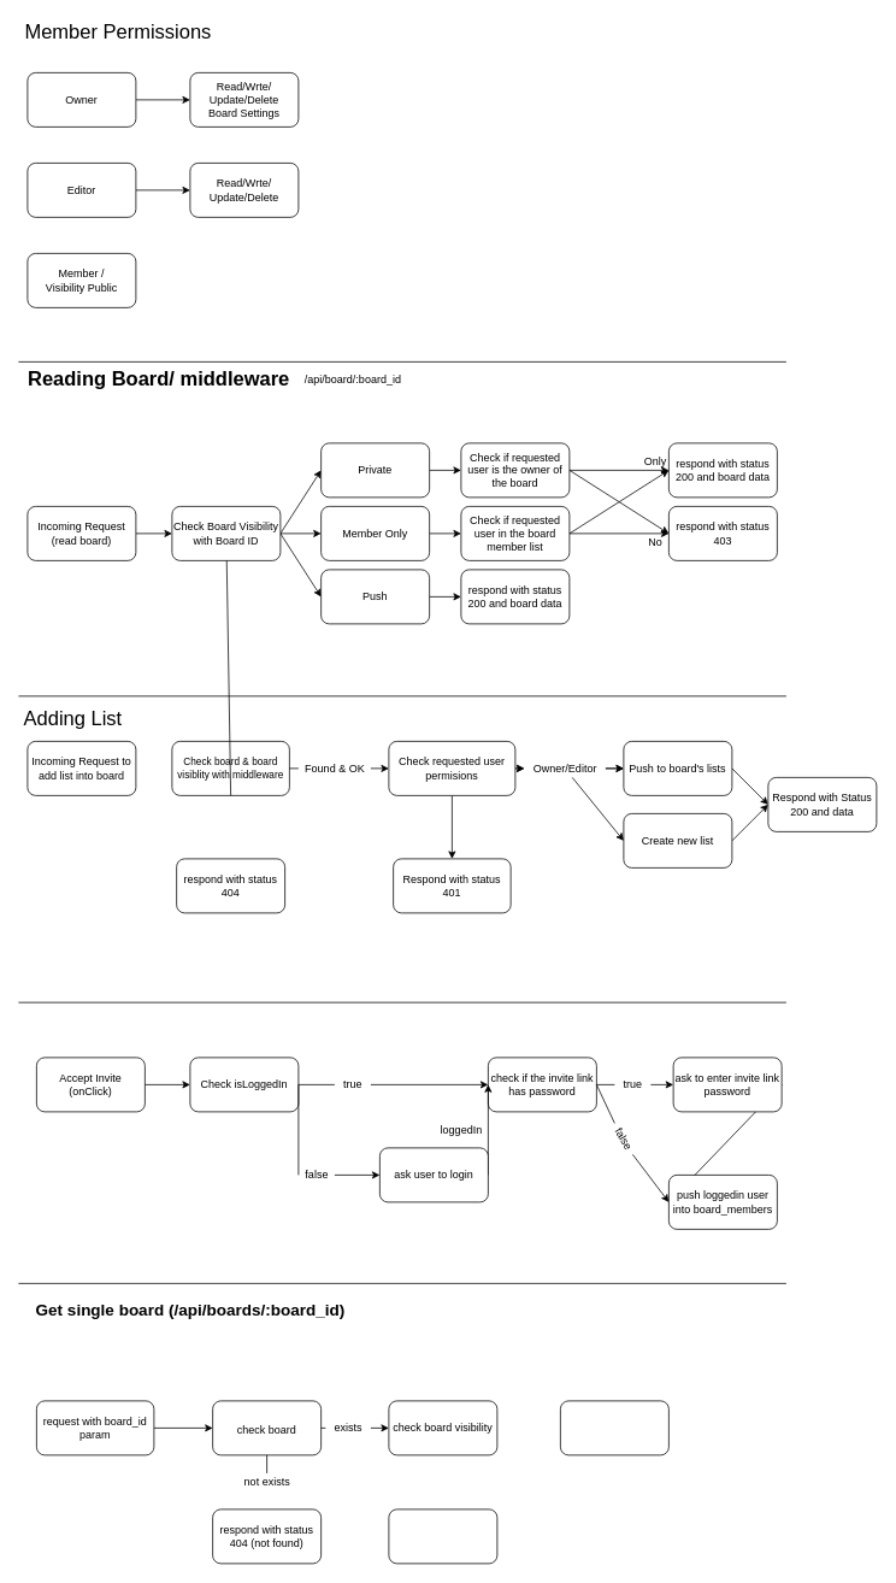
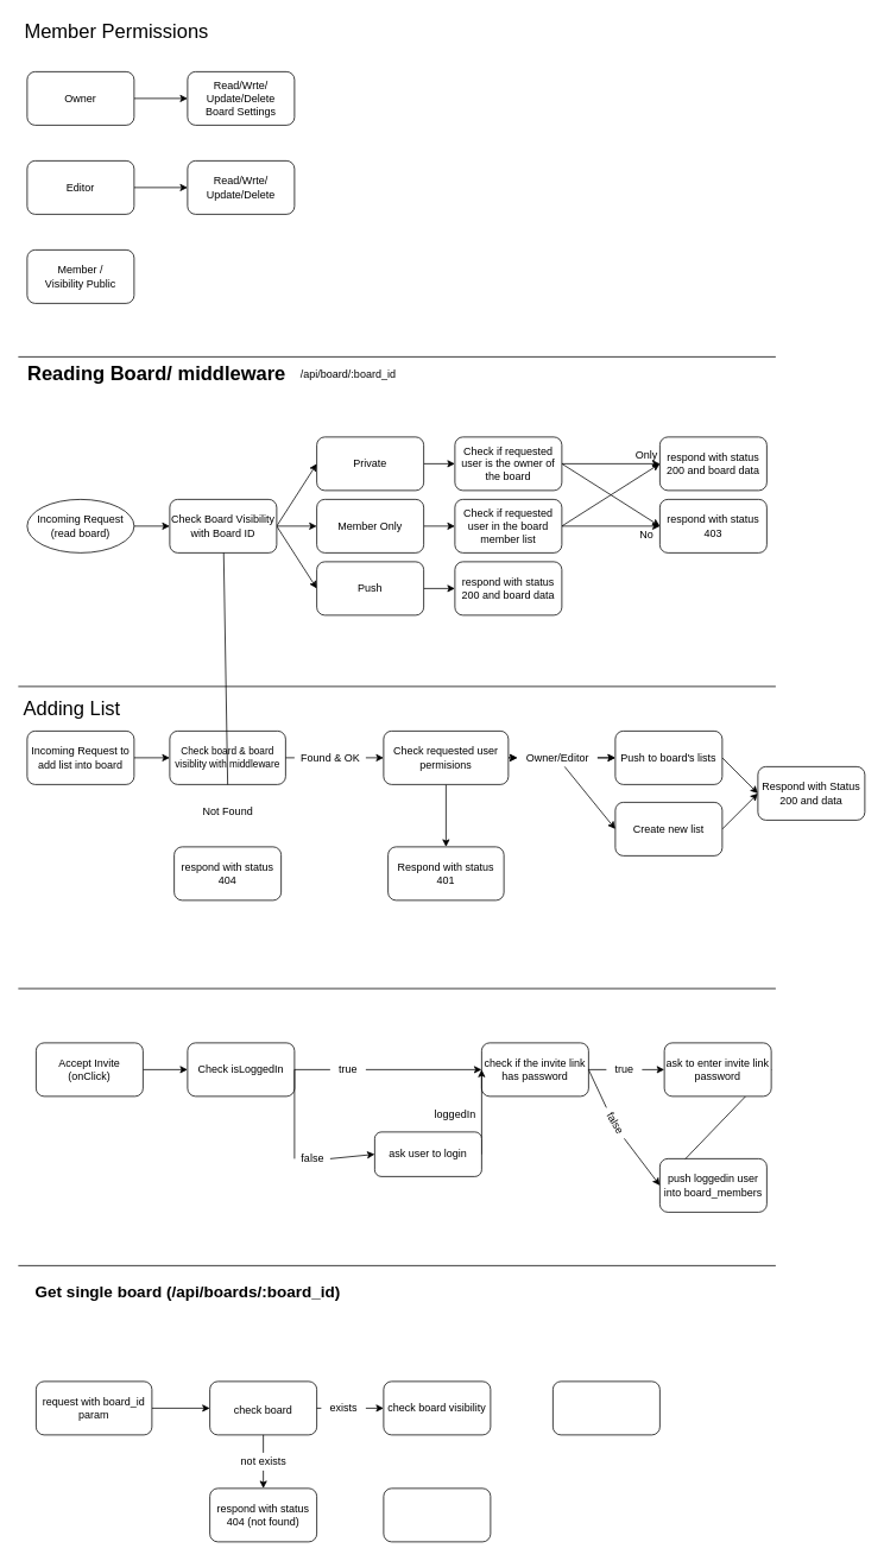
  <mxCell id="0" />
  <mxCell id="1" parent="0" />
  <mxCell id="2" style="edgeStyle=none;html=1;exitX=1;exitY=0.5;exitDx=0;exitDy=0;entryX=0;entryY=0.5;entryDx=0;entryDy=0;" parent="1" source="3" target="4" edge="1"><mxGeometry relative="1" as="geometry" /></mxCell>
  <mxCell id="3" value="Owner" style="rounded=1;whiteSpace=wrap;html=1;" parent="1" vertex="1"><mxGeometry x="30" y="80" width="120" height="60" as="geometry" /></mxCell>
  <mxCell id="4" value="Read/Wrte/&lt;br&gt;Update/Delete&lt;br&gt;Board Settings" style="rounded=1;whiteSpace=wrap;html=1;" parent="1" vertex="1"><mxGeometry x="210" y="80" width="120" height="60" as="geometry" /></mxCell>
  <mxCell id="5" style="edgeStyle=none;html=1;exitX=1;exitY=0.5;exitDx=0;exitDy=0;entryX=0;entryY=0.5;entryDx=0;entryDy=0;" parent="1" source="6" target="7" edge="1"><mxGeometry relative="1" as="geometry" /></mxCell>
  <mxCell id="6" value="Editor" style="rounded=1;whiteSpace=wrap;html=1;" parent="1" vertex="1"><mxGeometry x="30" y="180" width="120" height="60" as="geometry" /></mxCell>
  <mxCell id="7" value="Read/Wrte/&lt;br&gt;Update/Delete" style="rounded=1;whiteSpace=wrap;html=1;" parent="1" vertex="1"><mxGeometry x="210" y="180" width="120" height="60" as="geometry" /></mxCell>
  <mxCell id="8" value="Member /&lt;br&gt;Visibility Public" style="rounded=1;whiteSpace=wrap;html=1;" parent="1" vertex="1"><mxGeometry x="30" y="280" width="120" height="60" as="geometry" /></mxCell>
  <mxCell id="9" style="edgeStyle=none;html=1;exitX=1;exitY=0.5;exitDx=0;exitDy=0;entryX=0;entryY=0.5;entryDx=0;entryDy=0;" parent="1" source="10" target="14" edge="1"><mxGeometry relative="1" as="geometry" /></mxCell>
- <mxCell id="10" value="Incoming Request&lt;br&gt;(read board)" style="rounded=1;whiteSpace=wrap;html=1;" parent="1" vertex="1"><mxGeometry x="30" y="560" width="120" height="60" as="geometry" /></mxCell>
+ <mxCell id="10" value="Incoming Request&lt;br&gt;(read board)" style="ellipse;whiteSpace=wrap;html=1;" parent="1" vertex="1"><mxGeometry x="30" y="560" width="120" height="60" as="geometry" /></mxCell>
  <mxCell id="11" style="edgeStyle=none;html=1;exitX=1;exitY=0.5;exitDx=0;exitDy=0;entryX=0;entryY=0.5;entryDx=0;entryDy=0;" parent="1" source="14" target="16" edge="1"><mxGeometry relative="1" as="geometry" /></mxCell>
  <mxCell id="12" style="edgeStyle=none;html=1;exitX=1;exitY=0.5;exitDx=0;exitDy=0;entryX=0;entryY=0.5;entryDx=0;entryDy=0;" parent="1" source="14" target="18" edge="1"><mxGeometry relative="1" as="geometry" /></mxCell>
  <mxCell id="13" style="edgeStyle=none;html=1;exitX=1;exitY=0.5;exitDx=0;exitDy=0;entryX=0;entryY=0.5;entryDx=0;entryDy=0;" parent="1" source="14" target="20" edge="1"><mxGeometry relative="1" as="geometry" /></mxCell>
  <mxCell id="14" value="Check Board Visibility&lt;br&gt;with Board ID" style="rounded=1;whiteSpace=wrap;html=1;" parent="1" vertex="1"><mxGeometry x="190" y="560" width="120" height="60" as="geometry" /></mxCell>
  <mxCell id="15" style="edgeStyle=none;html=1;exitX=1;exitY=0.5;exitDx=0;exitDy=0;" parent="1" source="16" target="23" edge="1"><mxGeometry relative="1" as="geometry" /></mxCell>
  <mxCell id="16" value="Private" style="rounded=1;whiteSpace=wrap;html=1;" parent="1" vertex="1"><mxGeometry x="355" y="490" width="120" height="60" as="geometry" /></mxCell>
  <mxCell id="17" style="edgeStyle=none;html=1;exitX=1;exitY=0.5;exitDx=0;exitDy=0;entryX=0;entryY=0.5;entryDx=0;entryDy=0;" parent="1" source="18" target="28" edge="1"><mxGeometry relative="1" as="geometry" /></mxCell>
  <mxCell id="18" value="Member Only" style="rounded=1;whiteSpace=wrap;html=1;" parent="1" vertex="1"><mxGeometry x="355" y="560" width="120" height="60" as="geometry" /></mxCell>
  <mxCell id="19" style="edgeStyle=none;html=1;exitX=1;exitY=0.5;exitDx=0;exitDy=0;entryX=0;entryY=0.5;entryDx=0;entryDy=0;" parent="1" source="20" target="31" edge="1"><mxGeometry relative="1" as="geometry" /></mxCell>
  <mxCell id="20" value="Push" style="rounded=1;whiteSpace=wrap;html=1;" parent="1" vertex="1"><mxGeometry x="355" y="630" width="120" height="60" as="geometry" /></mxCell>
  <mxCell id="21" style="edgeStyle=none;html=1;exitX=1;exitY=0.5;exitDx=0;exitDy=0;" parent="1" source="23" edge="1"><mxGeometry relative="1" as="geometry"><mxPoint x="740" y="590" as="targetPoint" /></mxGeometry></mxCell>
  <mxCell id="22" style="edgeStyle=none;html=1;exitX=1;exitY=0.5;exitDx=0;exitDy=0;" parent="1" source="23" edge="1"><mxGeometry relative="1" as="geometry"><mxPoint x="740" y="520" as="targetPoint" /></mxGeometry></mxCell>
  <mxCell id="23" value="Check if requested user is the owner of the board" style="rounded=1;whiteSpace=wrap;html=1;" parent="1" vertex="1"><mxGeometry x="510" y="490" width="120" height="60" as="geometry" /></mxCell>
  <mxCell id="24" value="&lt;span&gt;respond with status 200 and board data&lt;/span&gt;" style="rounded=1;whiteSpace=wrap;html=1;" parent="1" vertex="1"><mxGeometry x="740" y="490" width="120" height="60" as="geometry" /></mxCell>
  <mxCell id="25" value="respond with status 403" style="rounded=1;whiteSpace=wrap;html=1;" parent="1" vertex="1"><mxGeometry x="740" y="560" width="120" height="60" as="geometry" /></mxCell>
  <mxCell id="26" style="edgeStyle=none;html=1;exitX=1;exitY=0.5;exitDx=0;exitDy=0;entryX=0;entryY=0.5;entryDx=0;entryDy=0;" parent="1" source="28" target="25" edge="1"><mxGeometry relative="1" as="geometry" /></mxCell>
  <mxCell id="27" style="edgeStyle=none;html=1;exitX=1;exitY=0.5;exitDx=0;exitDy=0;entryX=0;entryY=0.5;entryDx=0;entryDy=0;" parent="1" source="28" target="24" edge="1"><mxGeometry relative="1" as="geometry" /></mxCell>
  <mxCell id="28" value="Check if requested user in the board member list" style="rounded=1;whiteSpace=wrap;html=1;" parent="1" vertex="1"><mxGeometry x="510" y="560" width="120" height="60" as="geometry" /></mxCell>
  <mxCell id="29" value="No" style="text;html=1;align=center;verticalAlign=middle;resizable=0;points=[];autosize=1;strokeColor=none;fillColor=none;" parent="1" vertex="1"><mxGeometry x="710" y="590" width="30" height="20" as="geometry" /></mxCell>
  <mxCell id="30" value="Only" style="text;html=1;align=center;verticalAlign=middle;resizable=0;points=[];autosize=1;strokeColor=none;fillColor=none;" parent="1" vertex="1"><mxGeometry x="705" y="500" width="40" height="20" as="geometry" /></mxCell>
  <mxCell id="31" value="&lt;span&gt;respond with status 200 and board data&lt;/span&gt;" style="rounded=1;whiteSpace=wrap;html=1;" parent="1" vertex="1"><mxGeometry x="510" y="630" width="120" height="60" as="geometry" /></mxCell>
  <mxCell id="32" value="" style="endArrow=none;html=1;" parent="1" edge="1"><mxGeometry width="50" height="50" relative="1" as="geometry"><mxPoint y="400" as="sourcePoint" x="20" /><mxPoint x="870" y="400" as="targetPoint" /></mxGeometry></mxCell>
  <mxCell id="33" value="" style="endArrow=none;html=1;" parent="1" edge="1"><mxGeometry width="50" height="50" relative="1" as="geometry"><mxPoint y="770" as="sourcePoint" x="20" /><mxPoint x="870" y="770" as="targetPoint" /></mxGeometry></mxCell>
  <mxCell id="34" value="&lt;font style=&quot;font-size: 22px&quot;&gt;&lt;b&gt;Reading Board/ middleware&lt;/b&gt;&lt;/font&gt;" style="text;html=1;align=center;verticalAlign=middle;resizable=0;points=[];autosize=1;strokeColor=none;fillColor=none;" parent="1" vertex="1"><mxGeometry y="410" width="310" height="20" as="geometry" x="20" /></mxCell>
  <mxCell id="35" value="Member Permissions" style="text;html=1;align=center;verticalAlign=middle;resizable=0;points=[];autosize=1;strokeColor=none;fillColor=none;fontSize=22;" parent="1" vertex="1"><mxGeometry y="20" width="220" height="30" as="geometry" x="20" /></mxCell>
  <mxCell id="36" value="Adding List" style="text;html=1;align=center;verticalAlign=middle;resizable=0;points=[];autosize=1;strokeColor=none;fillColor=none;fontSize=22;" parent="1" vertex="1"><mxGeometry y="780" width="120" height="30" as="geometry" x="20" /></mxCell>
  <mxCell id="37" value="Check board &amp;amp; board visiblity with middleware" style="rounded=1;whiteSpace=wrap;html=1;fontSize=11;" parent="1" vertex="1"><mxGeometry x="190" y="820" width="130" height="60" as="geometry" /></mxCell>
  <mxCell id="38" value="respond with status 404" style="rounded=1;whiteSpace=wrap;html=1;fontSize=12;" parent="1" vertex="1"><mxGeometry x="195" y="950" width="120" height="60" as="geometry" /></mxCell>
+ <mxCell id="39" value="Not Found" style="text;html=1;align=center;verticalAlign=middle;resizable=0;points=[];autosize=1;strokeColor=none;fillColor=none;fontSize=12;" parent="1" vertex="1"><mxGeometry x="220" y="900" width="70" height="20" as="geometry" /></mxCell>
  <mxCell id="40" value="" style="edgeStyle=none;html=1;exitX=0.5;exitY=1;exitDx=0;exitDy=0;fontSize=12;endArrow=none;" parent="1" source="37" target="14" edge="1"><mxGeometry relative="1" as="geometry"><mxPoint x="250" y="950" as="targetPoint" /><mxPoint x="250" y="880" as="sourcePoint" /></mxGeometry></mxCell>
  <mxCell id="41" style="edgeStyle=none;html=1;exitX=1;exitY=0.5;exitDx=0;exitDy=0;entryX=0;entryY=0.5;entryDx=0;entryDy=0;fontSize=12;" parent="1" source="42" target="48" edge="1"><mxGeometry relative="1" as="geometry" /></mxCell>
  <mxCell id="42" value="Push to board's lists" style="rounded=1;whiteSpace=wrap;html=1;fontSize=12;" parent="1" vertex="1"><mxGeometry x="690" y="820" width="120" height="60" as="geometry" /></mxCell>
  <mxCell id="43" style="edgeStyle=none;html=1;fontSize=12;" parent="1" source="44" target="52" edge="1"><mxGeometry relative="1" as="geometry" /></mxCell>
  <mxCell id="44" value="Found &amp;amp; OK" style="text;html=1;align=center;verticalAlign=middle;resizable=0;points=[];autosize=1;strokeColor=none;fillColor=none;fontSize=12;" parent="1" vertex="1"><mxGeometry x="330" y="840" width="80" height="20" as="geometry" /></mxCell>
  <mxCell id="45" value="" style="edgeStyle=none;html=1;exitX=1;exitY=0.5;exitDx=0;exitDy=0;entryX=0;entryY=0.5;entryDx=0;entryDy=0;fontSize=12;endArrow=none;" parent="1" source="37" target="44" edge="1"><mxGeometry relative="1" as="geometry"><mxPoint x="310" y="850" as="sourcePoint" /><mxPoint x="380" y="850" as="targetPoint" /></mxGeometry></mxCell>
  <mxCell id="46" style="edgeStyle=none;html=1;exitX=1;exitY=0.5;exitDx=0;exitDy=0;fontSize=12;entryX=0;entryY=0.5;entryDx=0;entryDy=0;" parent="1" source="47" target="48" edge="1"><mxGeometry relative="1" as="geometry"><mxPoint x="850" y="890" as="targetPoint" /></mxGeometry></mxCell>
  <mxCell id="47" value="Create new list" style="rounded=1;whiteSpace=wrap;html=1;fontSize=12;" parent="1" vertex="1"><mxGeometry x="690" y="900" width="120" height="60" as="geometry" /></mxCell>
  <mxCell id="48" value="Respond with Status 200 and data" style="rounded=1;whiteSpace=wrap;html=1;fontSize=12;" parent="1" vertex="1"><mxGeometry x="850" y="860" width="120" height="60" as="geometry" /></mxCell>
  <mxCell id="49" style="edgeStyle=none;html=1;exitX=1;exitY=0.5;exitDx=0;exitDy=0;fontSize=12;" parent="1" source="52" target="58" edge="1"><mxGeometry relative="1" as="geometry" /></mxCell>
  <mxCell id="50" style="edgeStyle=none;html=1;exitX=1;exitY=0.5;exitDx=0;exitDy=0;fontSize=12;" parent="1" source="52" target="58" edge="1"><mxGeometry relative="1" as="geometry" /></mxCell>
  <mxCell id="51" style="edgeStyle=none;html=1;exitX=0.5;exitY=1;exitDx=0;exitDy=0;entryX=0.5;entryY=0;entryDx=0;entryDy=0;fontSize=12;" parent="1" source="52" target="59" edge="1"><mxGeometry relative="1" as="geometry" /></mxCell>
  <mxCell id="52" value="Check requested user permisions" style="rounded=1;whiteSpace=wrap;html=1;fontSize=12;" parent="1" vertex="1"><mxGeometry x="430" y="820" width="140" height="60" as="geometry" /></mxCell>
+ <mxCell id="53" style="edgeStyle=none;html=1;exitX=1;exitY=0.5;exitDx=0;exitDy=0;entryX=0;entryY=0.5;entryDx=0;entryDy=0;fontSize=12;" parent="1" source="54" target="37" edge="1"><mxGeometry relative="1" as="geometry" /></mxCell>
  <mxCell id="54" value="Incoming Request to add list into board" style="rounded=1;whiteSpace=wrap;html=1;fontSize=12;" parent="1" vertex="1"><mxGeometry x="30" y="820" width="120" height="60" as="geometry" /></mxCell>
  <mxCell id="55" style="edgeStyle=none;html=1;entryX=0;entryY=0.5;entryDx=0;entryDy=0;fontSize=12;" parent="1" source="58" target="42" edge="1"><mxGeometry relative="1" as="geometry" /></mxCell>
  <mxCell id="56" value="" style="edgeStyle=none;html=1;fontSize=12;" parent="1" source="58" target="42" edge="1"><mxGeometry relative="1" as="geometry" /></mxCell>
  <mxCell id="57" style="edgeStyle=none;html=1;entryX=0;entryY=0.5;entryDx=0;entryDy=0;fontSize=12;" parent="1" source="58" target="47" edge="1"><mxGeometry relative="1" as="geometry" /></mxCell>
  <mxCell id="58" value="Owner/Editor" style="text;html=1;align=center;verticalAlign=middle;resizable=0;points=[];autosize=1;strokeColor=none;fillColor=none;fontSize=12;rotation=0;" parent="1" vertex="1"><mxGeometry x="580" y="840" width="90" height="20" as="geometry" /></mxCell>
  <mxCell id="59" value="Respond with status 401" style="rounded=1;whiteSpace=wrap;html=1;fontSize=12;" parent="1" vertex="1"><mxGeometry x="435" y="950" width="130" height="60" as="geometry" /></mxCell>
  <mxCell id="60" value="/api/board/:board_id" style="text;html=1;align=center;verticalAlign=middle;resizable=0;points=[];autosize=1;strokeColor=none;fillColor=none;fontSize=12;" parent="1" vertex="1"><mxGeometry x="330" y="410" width="120" height="20" as="geometry" /></mxCell>
  <mxCell id="61" style="edgeStyle=none;html=1;exitX=1;exitY=0.5;exitDx=0;exitDy=0;entryX=0;entryY=0.5;entryDx=0;entryDy=0;" parent="1" source="62" target="65" edge="1"><mxGeometry relative="1" as="geometry" /></mxCell>
  <mxCell id="62" value="Accept Invite&lt;br&gt;(onClick)" style="rounded=1;whiteSpace=wrap;html=1;" parent="1" vertex="1"><mxGeometry x="40" y="1170" width="120" height="60" as="geometry" /></mxCell>
  <mxCell id="63" style="edgeStyle=none;html=1;exitX=1;exitY=0.5;exitDx=0;exitDy=0;entryX=0;entryY=0.5;entryDx=0;entryDy=0;startArrow=none;" parent="1" source="73" target="68" edge="1"><mxGeometry relative="1" as="geometry" /></mxCell>
  <mxCell id="64" style="edgeStyle=none;html=1;exitX=1;exitY=0.5;exitDx=0;exitDy=0;entryX=0;entryY=0.5;entryDx=0;entryDy=0;startArrow=none;" parent="1" source="71" target="70" edge="1"><mxGeometry relative="1" as="geometry" /></mxCell>
  <mxCell id="65" value="Check isLoggedIn" style="rounded=1;whiteSpace=wrap;html=1;" parent="1" vertex="1"><mxGeometry x="210" y="1170" width="120" height="60" as="geometry" /></mxCell>
  <mxCell id="66" style="edgeStyle=none;html=1;exitX=1;exitY=0.5;exitDx=0;exitDy=0;entryX=0;entryY=0.5;entryDx=0;entryDy=0;startArrow=none;" parent="1" source="77" target="76" edge="1"><mxGeometry relative="1" as="geometry" /></mxCell>
  <mxCell id="67" style="edgeStyle=none;html=1;exitX=1;exitY=0.5;exitDx=0;exitDy=0;entryX=0;entryY=0.5;entryDx=0;entryDy=0;startArrow=none;" parent="1" source="81" target="80" edge="1"><mxGeometry relative="1" as="geometry" /></mxCell>
  <mxCell id="68" value="check if the invite link has password" style="rounded=1;whiteSpace=wrap;html=1;" parent="1" vertex="1"><mxGeometry x="540" y="1170" width="120" height="60" as="geometry" /></mxCell>
  <mxCell id="69" style="edgeStyle=none;html=1;exitX=1;exitY=0.5;exitDx=0;exitDy=0;entryX=0;entryY=0.5;entryDx=0;entryDy=0;" parent="1" source="70" target="68" edge="1"><mxGeometry relative="1" as="geometry" /></mxCell>
- <mxCell id="70" value="ask user to login" style="rounded=1;whiteSpace=wrap;html=1;" parent="1" vertex="1"><mxGeometry x="420" y="1270" width="120" height="60" as="geometry" /></mxCell>
+ <mxCell id="70" value="ask user to login" style="rounded=1;whiteSpace=wrap;html=1;" parent="1" vertex="1"><mxGeometry x="420" y="1270" width="120" height="50" as="geometry" /></mxCell>
  <mxCell id="71" value="false" style="text;html=1;align=center;verticalAlign=middle;resizable=0;points=[];autosize=1;strokeColor=none;fillColor=none;rotation=0;" parent="1" vertex="1"><mxGeometry x="330" y="1290" width="40" height="20" as="geometry" /></mxCell>
  <mxCell id="72" value="" style="edgeStyle=none;html=1;exitX=1;exitY=0.5;exitDx=0;exitDy=0;entryX=0;entryY=0.5;entryDx=0;entryDy=0;endArrow=none;" parent="1" source="65" target="71" edge="1"><mxGeometry relative="1" as="geometry"><mxPoint x="355" y="1200" as="sourcePoint" /><mxPoint x="445" y="1270" as="targetPoint" /></mxGeometry></mxCell>
  <mxCell id="73" value="true" style="text;html=1;align=center;verticalAlign=middle;resizable=0;points=[];autosize=1;strokeColor=none;fillColor=none;rotation=0;" parent="1" vertex="1"><mxGeometry x="370" y="1190" width="40" height="20" as="geometry" /></mxCell>
  <mxCell id="74" value="" style="edgeStyle=none;html=1;exitX=1;exitY=0.5;exitDx=0;exitDy=0;entryX=0;entryY=0.5;entryDx=0;entryDy=0;endArrow=none;" parent="1" source="65" target="73" edge="1"><mxGeometry relative="1" as="geometry"><mxPoint x="355" y="1200" as="sourcePoint" /><mxPoint x="450" y="1160" as="targetPoint" /></mxGeometry></mxCell>
  <mxCell id="75" style="edgeStyle=none;html=1;exitX=1;exitY=0.5;exitDx=0;exitDy=0;entryX=0;entryY=0.5;entryDx=0;entryDy=0;" parent="1" source="76" target="80" edge="1"><mxGeometry relative="1" as="geometry" /></mxCell>
  <mxCell id="76" value="ask to enter invite link password" style="rounded=1;whiteSpace=wrap;html=1;" parent="1" vertex="1"><mxGeometry x="745" y="1170" width="120" height="60" as="geometry" /></mxCell>
  <mxCell id="77" value="true" style="text;html=1;align=center;verticalAlign=middle;resizable=0;points=[];autosize=1;strokeColor=none;fillColor=none;" parent="1" vertex="1"><mxGeometry x="680" y="1190" width="40" height="20" as="geometry" /></mxCell>
  <mxCell id="78" value="" style="edgeStyle=none;html=1;exitX=1;exitY=0.5;exitDx=0;exitDy=0;entryX=0;entryY=0.5;entryDx=0;entryDy=0;endArrow=none;" parent="1" source="68" target="77" edge="1"><mxGeometry relative="1" as="geometry"><mxPoint x="580" y="1160" as="sourcePoint" /><mxPoint x="680" y="1160" as="targetPoint" /></mxGeometry></mxCell>
  <mxCell id="79" value="loggedIn" style="text;html=1;align=center;verticalAlign=middle;resizable=0;points=[];autosize=1;strokeColor=none;fillColor=none;" parent="1" vertex="1"><mxGeometry x="480" y="1240" width="60" height="20" as="geometry" /></mxCell>
  <mxCell id="80" value="push loggedin user into board_members" style="rounded=1;whiteSpace=wrap;html=1;" parent="1" vertex="1"><mxGeometry x="740" y="1300" width="120" height="60" as="geometry" /></mxCell>
  <mxCell id="81" value="false" style="text;html=1;align=center;verticalAlign=middle;resizable=0;points=[];autosize=1;strokeColor=none;fillColor=none;rotation=60;" parent="1" vertex="1"><mxGeometry x="670" y="1250" width="40" height="20" as="geometry" /></mxCell>
  <mxCell id="82" value="" style="edgeStyle=none;html=1;exitX=1;exitY=0.5;exitDx=0;exitDy=0;entryX=0;entryY=0.5;entryDx=0;entryDy=0;endArrow=none;" parent="1" source="68" target="81" edge="1"><mxGeometry relative="1" as="geometry"><mxPoint x="660" y="1200" as="sourcePoint" /><mxPoint x="730" y="1320" as="targetPoint" /></mxGeometry></mxCell>
  <mxCell id="83" value="" style="endArrow=none;html=1;" edge="1" parent="1"><mxGeometry width="50" height="50" relative="1" as="geometry"><mxPoint y="1109" as="sourcePoint" x="20" /><mxPoint x="870" y="1109" as="targetPoint" /></mxGeometry></mxCell>
  <mxCell id="84" value="" style="endArrow=none;html=1;" edge="1" parent="1"><mxGeometry width="50" height="50" relative="1" as="geometry"><mxPoint y="1420" as="sourcePoint" x="20" /><mxPoint x="870" y="1420" as="targetPoint" /></mxGeometry></mxCell>
  <mxCell id="85" style="edgeStyle=none;html=1;exitX=1;exitY=0.5;exitDx=0;exitDy=0;entryX=0;entryY=0.5;entryDx=0;entryDy=0;fontSize=18;" edge="1" parent="1" source="86" target="90"><mxGeometry relative="1" as="geometry" /></mxCell>
  <mxCell id="86" value="request with board_id param" style="rounded=1;whiteSpace=wrap;html=1;" vertex="1" parent="1"><mxGeometry x="40" y="1550" width="130" height="60" as="geometry" /></mxCell>
  <mxCell id="87" value="&lt;font size=&quot;1&quot;&gt;&lt;b style=&quot;font-size: 18px&quot;&gt;Get single board (/api/boards/:board_id)&lt;/b&gt;&lt;/font&gt;" style="text;html=1;align=center;verticalAlign=middle;resizable=0;points=[];autosize=1;strokeColor=none;fillColor=none;" vertex="1" parent="1"><mxGeometry x="30" y="1440" width="360" height="20" as="geometry" /></mxCell>
+ <mxCell id="88" style="edgeStyle=none;html=1;exitX=0.5;exitY=1;exitDx=0;exitDy=0;fontSize=12;entryX=0.5;entryY=0;entryDx=0;entryDy=0;startArrow=none;" edge="1" parent="1" source="92" target="91"><mxGeometry relative="1" as="geometry"><mxPoint x="295" y="1670" as="targetPoint" /></mxGeometry></mxCell>
  <mxCell id="89" style="edgeStyle=none;html=1;exitX=1;exitY=0.5;exitDx=0;exitDy=0;entryX=0;entryY=0.5;entryDx=0;entryDy=0;fontSize=12;startArrow=none;" edge="1" parent="1" source="95" target="94"><mxGeometry relative="1" as="geometry" /></mxCell>
  <mxCell id="90" value="&lt;span style=&quot;font-size: 12px&quot;&gt;check board&lt;/span&gt;" style="rounded=1;whiteSpace=wrap;html=1;fontSize=18;" vertex="1" parent="1"><mxGeometry x="235" y="1550" width="120" height="60" as="geometry" /></mxCell>
  <mxCell id="91" value="respond with status 404 (not found)" style="rounded=1;whiteSpace=wrap;html=1;fontSize=12;" vertex="1" parent="1"><mxGeometry x="235" y="1670" width="120" height="60" as="geometry" /></mxCell>
  <mxCell id="92" value="not exists" style="text;html=1;align=center;verticalAlign=middle;resizable=0;points=[];autosize=1;strokeColor=none;fillColor=none;fontSize=12;" vertex="1" parent="1"><mxGeometry x="260" y="1630" width="70" height="20" as="geometry" /></mxCell>
  <mxCell id="93" value="" style="edgeStyle=none;html=1;exitX=0.5;exitY=1;exitDx=0;exitDy=0;fontSize=12;entryX=0.5;entryY=0;entryDx=0;entryDy=0;endArrow=none;" edge="1" parent="1" source="90" target="92"><mxGeometry relative="1" as="geometry"><mxPoint x="295" y="1670" as="targetPoint" /><mxPoint x="295" y="1610" as="sourcePoint" /></mxGeometry></mxCell>
  <mxCell id="94" value="check board visibility" style="rounded=1;whiteSpace=wrap;html=1;fontSize=12;" vertex="1" parent="1"><mxGeometry x="430" y="1550" width="120" height="60" as="geometry" /></mxCell>
  <mxCell id="95" value="exists" style="text;html=1;align=center;verticalAlign=middle;resizable=0;points=[];autosize=1;strokeColor=none;fillColor=none;fontSize=12;" vertex="1" parent="1"><mxGeometry x="360" y="1570" width="50" height="20" as="geometry" /></mxCell>
  <mxCell id="96" value="" style="edgeStyle=none;html=1;exitX=1;exitY=0.5;exitDx=0;exitDy=0;entryX=0;entryY=0.5;entryDx=0;entryDy=0;fontSize=12;endArrow=none;" edge="1" parent="1" source="90" target="95"><mxGeometry relative="1" as="geometry"><mxPoint x="355" y="1580" as="sourcePoint" /><mxPoint x="430" y="1580" as="targetPoint" /></mxGeometry></mxCell>
  <mxCell id="97" value="" style="rounded=1;whiteSpace=wrap;html=1;fontSize=12;" vertex="1" parent="1"><mxGeometry x="620" y="1550" width="120" height="60" as="geometry" /></mxCell>
  <mxCell id="98" value="" style="rounded=1;whiteSpace=wrap;html=1;fontSize=12;" vertex="1" parent="1"><mxGeometry x="430" y="1670" width="120" height="60" as="geometry" /></mxCell>
